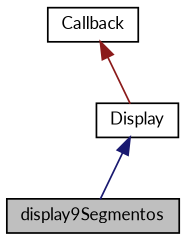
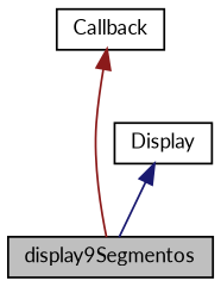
  digraph {
    fontname=Lato
    node [color=black fillcolor=white fontname=Lato fontsize=10 shape=record style=filled]
    edge [dir=back fontname=Lato fontsize=10 labelfontname=Helvetica labelfontsize=10 style=solid]
    n1 [fillcolor=grey75 fontcolor=black height=0.2 label=display9Segmentos width=0.4]
    n2 [height=0.2 label=Display width=0.4]
    n3 [height=0.2 label=Callback width=0.4]
    n2 -> n1 [color=midnightblue]
-   n3 -> n2 [color=firebrick4]
+   n3 -> n1 [color=firebrick4]
  }
